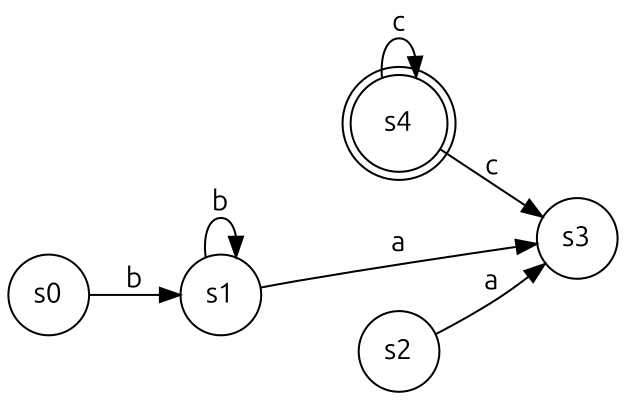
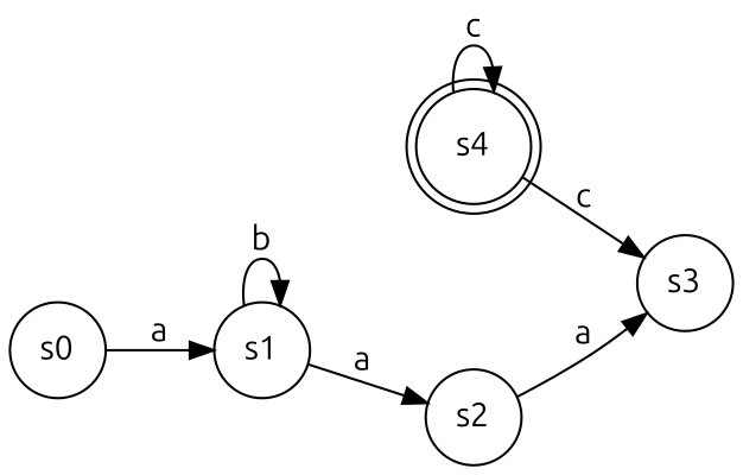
  digraph {
    fontname=Ubuntu
    rankdir=LR
    node [fontname=Ubuntu shape=circle]
    edge [fontname=Ubuntu]
    s4 [shape=doublecircle]
    s3
    s0
    s1
    s2
    s4 -> s4 [label=c]
    s4 -> s3 [label=c]
-   s0 -> s1 [label=b]
+   s0 -> s1 [label=a]
    s1 -> s1 [label=b]
-   s1 -> s3 [label=a]
+   s1 -> s2 [label=a]
    s2 -> s3 [label=a]
  }
